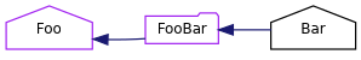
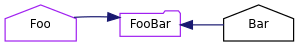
  digraph {
    rankdir=LR
    node [color=purple fontname=Helvetica fontsize=10 shape=house]
    edge [color=midnightblue dir=back fontname=Helvetica fontsize=10 labelfontname=Helvetica labelfontsize=10 style=solid]
    n1 [height=0.2 label=Foo width=0.4]
    n2 [height=0.2 label=FooBar shape=folder width=0.4]
    n3 [color=black height=0.2 label=Bar width=0.4]
-   n1 -> n2
+   n2 -> n1
    n2 -> n3
  }
